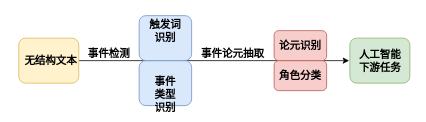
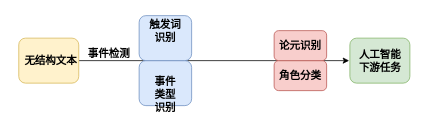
  <mxCell id="0" />
  <mxCell id="1" parent="0" />
  <mxCell id="2" value="" style="rounded=1;whiteSpace=wrap;html=1;fillColor=#fff2cc;strokeColor=#d6b656;" vertex="1" parent="1"><mxGeometry x="24.5" y="50" width="80" height="60" as="geometry" /></mxCell>
  <mxCell id="3" value="&lt;font style=&quot;font-size: 14px&quot;&gt;&lt;b&gt;无结构文本&lt;/b&gt;&lt;/font&gt;" style="text;html=1;strokeColor=none;fillColor=none;align=center;verticalAlign=middle;whiteSpace=wrap;rounded=0;" vertex="1" parent="1"><mxGeometry x="20" y="65" width="95" height="30" as="geometry" /></mxCell>
  <mxCell id="4" value="" style="endArrow=classic;html=1;" edge="1" parent="1"><mxGeometry width="50" height="50" relative="1" as="geometry"><mxPoint x="105" y="80" as="sourcePoint" /><mxPoint x="465" y="80" as="targetPoint" /></mxGeometry></mxCell>
  <mxCell id="5" value="" style="rounded=1;whiteSpace=wrap;html=1;fillColor=#d5e8d4;strokeColor=#82b366;" vertex="1" parent="1"><mxGeometry x="466" y="50" width="80" height="60" as="geometry" /></mxCell>
  <mxCell id="6" value="" style="rounded=1;whiteSpace=wrap;html=1;fillColor=#f8cecc;strokeColor=#b85450;" vertex="1" parent="1"><mxGeometry x="365" y="80" width="70" height="40" as="geometry" /></mxCell>
  <mxCell id="7" value="" style="rounded=1;whiteSpace=wrap;html=1;fillColor=#f8cecc;strokeColor=#b85450;" vertex="1" parent="1"><mxGeometry x="365" y="40" width="70" height="40" as="geometry" /></mxCell>
  <mxCell id="8" value="" style="rounded=1;whiteSpace=wrap;html=1;fillColor=#dae8fc;strokeColor=#6c8ebf;" vertex="1" parent="1"><mxGeometry x="185" y="80" width="70" height="60" as="geometry" /></mxCell>
  <mxCell id="9" value="" style="rounded=1;whiteSpace=wrap;html=1;fillColor=#dae8fc;strokeColor=#6c8ebf;" vertex="1" parent="1"><mxGeometry x="185" y="20" width="70" height="60" as="geometry" /></mxCell>
  <mxCell id="10" value="&lt;font style=&quot;font-size: 14px&quot;&gt;&lt;b&gt;触发词识别&lt;/b&gt;&lt;/font&gt;" style="text;html=1;strokeColor=none;fillColor=none;align=center;verticalAlign=middle;whiteSpace=wrap;rounded=0;" vertex="1" parent="1"><mxGeometry x="195" y="30" width="50" height="20" as="geometry" /></mxCell>
  <mxCell id="11" value="&lt;font style=&quot;font-size: 14px&quot;&gt;&lt;b&gt;事件类型识别&lt;/b&gt;&lt;/font&gt;" style="text;html=1;strokeColor=none;fillColor=none;align=center;verticalAlign=middle;whiteSpace=wrap;rounded=0;" vertex="1" parent="1"><mxGeometry x="200" y="115" width="40" height="20" as="geometry" /></mxCell>
  <mxCell id="12" value="&lt;font style=&quot;font-size: 14px&quot;&gt;&lt;b&gt;论元识别&lt;/b&gt;&lt;/font&gt;" style="text;html=1;strokeColor=none;fillColor=none;align=center;verticalAlign=middle;whiteSpace=wrap;rounded=0;" vertex="1" parent="1"><mxGeometry x="360" y="50" width="80" height="20" as="geometry" /></mxCell>
  <mxCell id="13" value="&lt;font style=&quot;font-size: 14px&quot;&gt;&lt;b&gt;角色分类&lt;/b&gt;&lt;/font&gt;" style="text;html=1;strokeColor=none;fillColor=none;align=center;verticalAlign=middle;whiteSpace=wrap;rounded=0;" vertex="1" parent="1"><mxGeometry x="355" y="90" width="90" height="20" as="geometry" /></mxCell>
  <mxCell id="14" value="&lt;font style=&quot;font-size: 14px&quot;&gt;&lt;b&gt;人工智能下游任务&lt;/b&gt;&lt;/font&gt;" style="text;html=1;strokeColor=none;fillColor=none;align=center;verticalAlign=middle;whiteSpace=wrap;rounded=0;" vertex="1" parent="1"><mxGeometry x="476.5" y="70" width="59" height="20" as="geometry" /></mxCell>
  <mxCell id="15" value="&lt;font style=&quot;font-size: 14px&quot;&gt;&lt;b&gt;事件检测&lt;/b&gt;&lt;/font&gt;" style="text;html=1;strokeColor=none;fillColor=none;align=center;verticalAlign=middle;whiteSpace=wrap;rounded=0;" vertex="1" parent="1"><mxGeometry x="115" y="60" width="60" height="20" as="geometry" /></mxCell>
- <mxCell id="16" value="&lt;font style=&quot;font-size: 14px&quot;&gt;&lt;b&gt;事件论元抽取&lt;/b&gt;&lt;/font&gt;" style="text;html=1;strokeColor=none;fillColor=none;align=center;verticalAlign=middle;whiteSpace=wrap;rounded=0;" vertex="1" parent="1"><mxGeometry x="265" y="60" width="90" height="20" as="geometry" /></mxCell>
